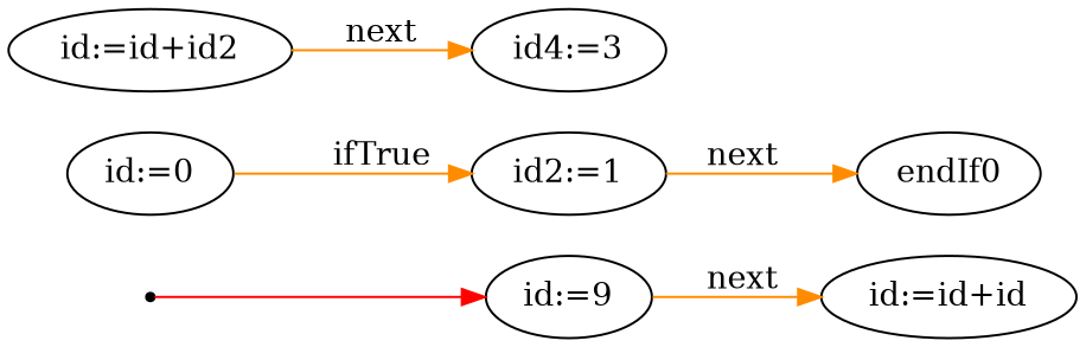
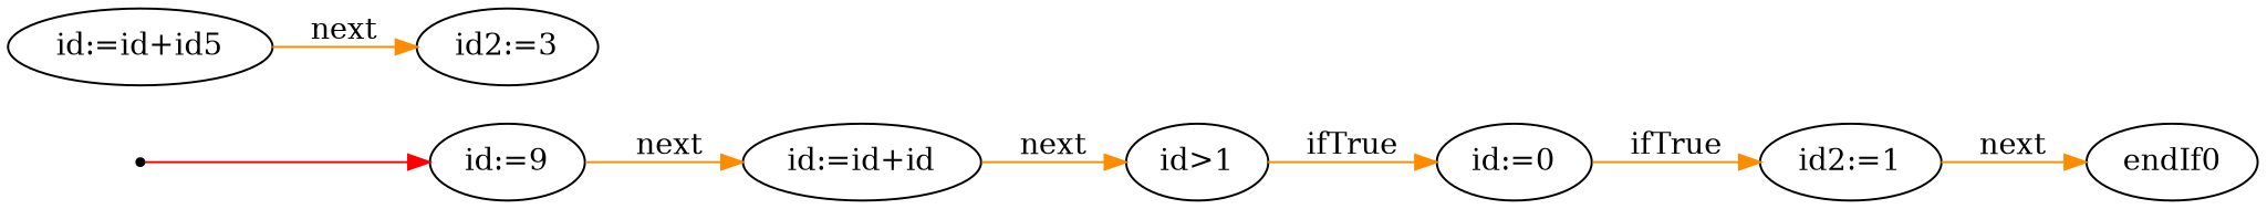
  digraph {
    rankdir=LR
    edge [color=darkorange]
    inic [shape=point]
    n2 [label="id:=9"]
    n3 [label="id:=id+id"]
+   n4 [label="id>1"]
    n5 [label="id:=0"]
    n6 [label="id2:=1"]
    n7 [label=endIf0]
-   n8 [label="id:=id+id2"]
-   n9 [label="id4:=3"]
+   n8 [label="id:=id+id5"]
+   n9 [label="id2:=3"]
    inic -> n2 [color=red]
    n2 -> n3 [label=next]
+   n3 -> n4 [label=next]
+   n4 -> n5 [label=ifTrue]
    n5 -> n6 [label=ifTrue]
    n6 -> n7 [label=next]
    n8 -> n9 [label=next]
  }
